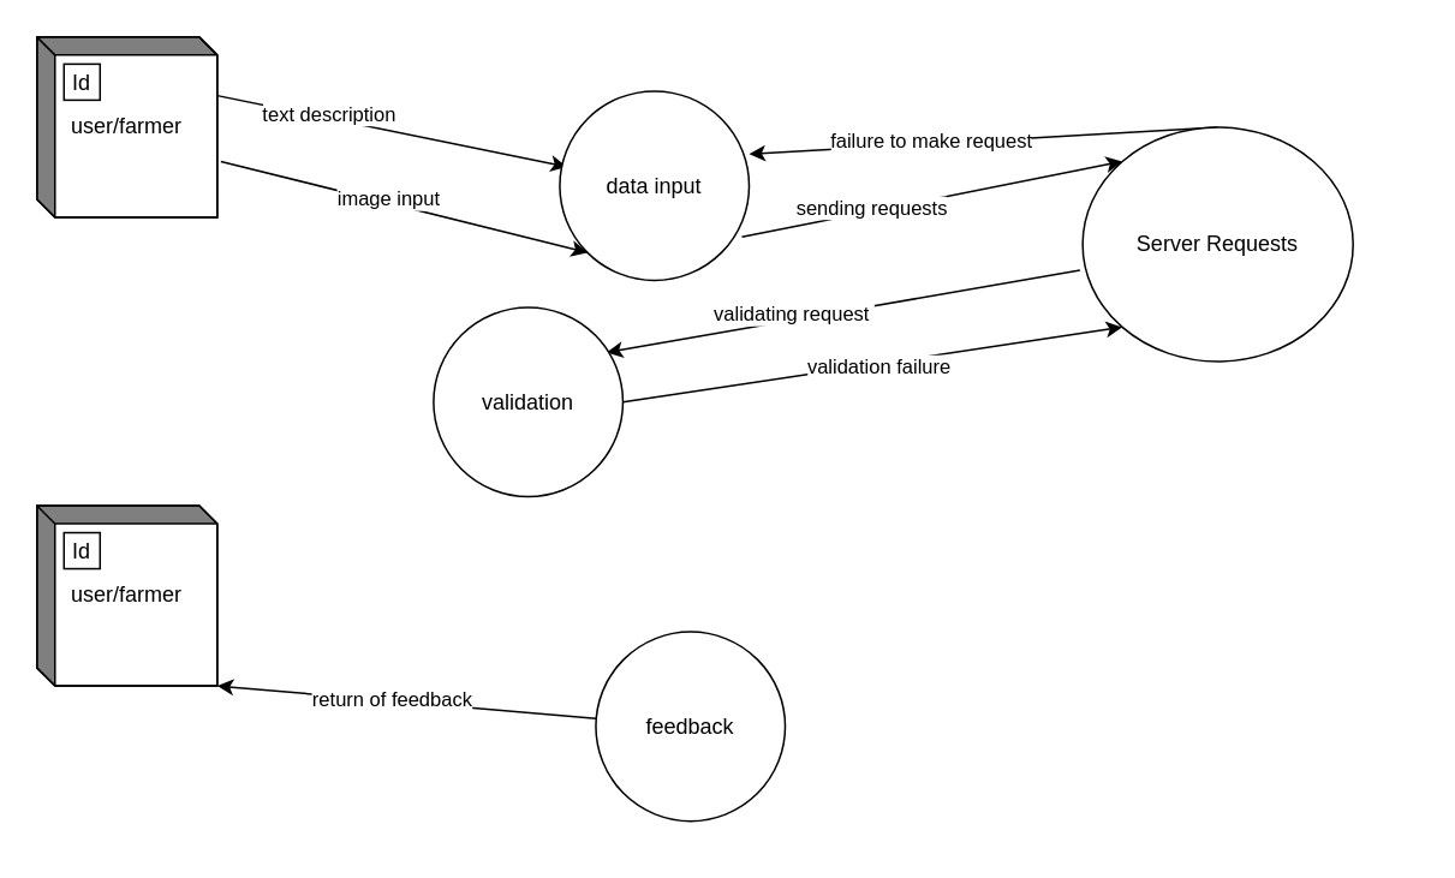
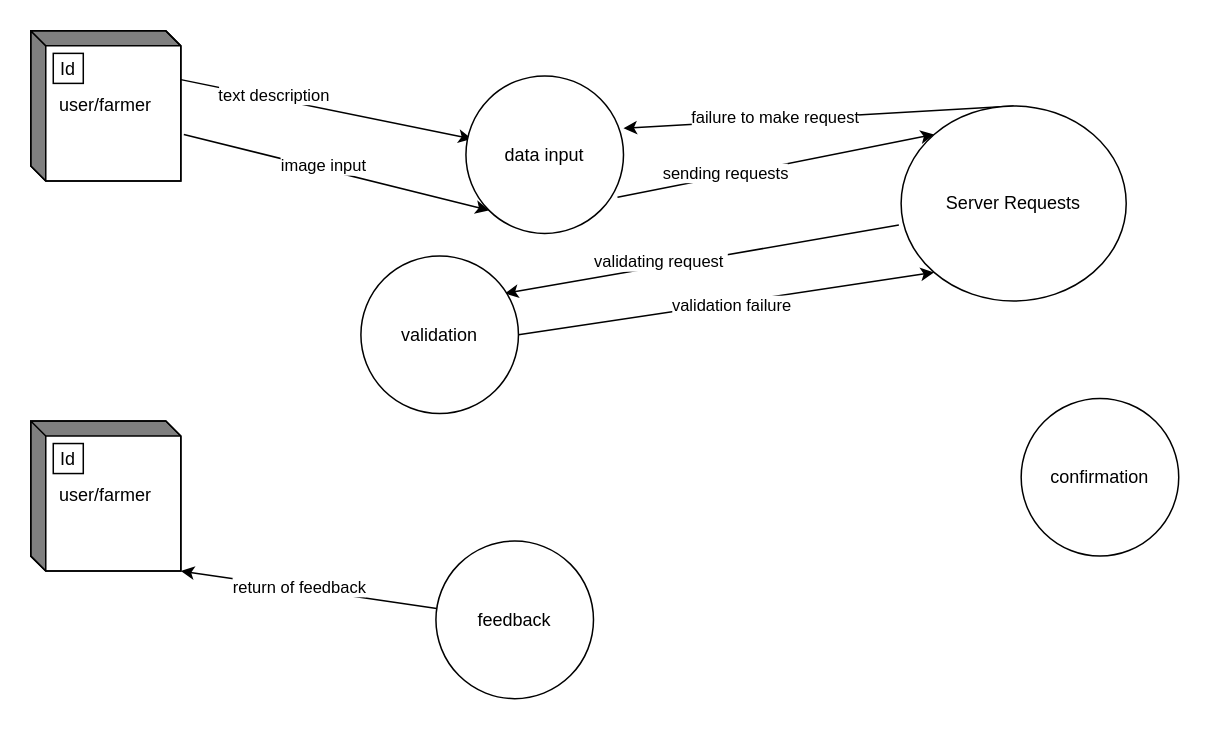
  <mxCell id="0" />
  <mxCell id="1" parent="0" />
  <mxCell id="2" value="user/farmer" style="html=1;dashed=0;whiteSpace=wrap;shape=mxgraph.dfd.externalEntity" vertex="1" parent="1"><mxGeometry x="20" y="280" width="100" height="100" as="geometry" /></mxCell>
  <mxCell id="3" value="Id" style="autosize=1;part=1;resizable=0;strokeColor=inherit;fillColor=inherit;gradientColor=inherit;" vertex="1" parent="2"><mxGeometry width="20" height="20" relative="1" as="geometry"><mxPoint x="15" y="15" as="offset" /></mxGeometry></mxCell>
  <mxCell id="4" value="user/farmer" style="html=1;dashed=0;whiteSpace=wrap;shape=mxgraph.dfd.externalEntity" vertex="1" parent="1"><mxGeometry x="20" y="20" width="100" height="100" as="geometry" /></mxCell>
  <mxCell id="5" value="Id" style="autosize=1;part=1;resizable=0;strokeColor=inherit;fillColor=inherit;gradientColor=inherit;" vertex="1" parent="4"><mxGeometry width="20" height="20" relative="1" as="geometry"><mxPoint x="15" y="15" as="offset" /></mxGeometry></mxCell>
  <mxCell id="6" value="" style="endArrow=classic;html=1;rounded=0;entryX=0.038;entryY=0.4;entryDx=0;entryDy=0;entryPerimeter=0;exitX=0;exitY=0;exitDx=100;exitDy=32.5;exitPerimeter=0;" edge="1" parent="1" source="4" target="21"><mxGeometry width="50" height="50" relative="1" as="geometry"><mxPoint x="170" y="60" as="sourcePoint" /><mxPoint x="220" y="10" as="targetPoint" /></mxGeometry></mxCell>
  <mxCell id="7" value="text description" style="edgeLabel;html=1;align=center;verticalAlign=middle;resizable=0;points=[];" connectable="0" vertex="1" parent="6"><mxGeometry x="-0.373" y="2" relative="1" as="geometry"><mxPoint as="offset" /></mxGeometry></mxCell>
  <mxCell id="8" value="" style="endArrow=classic;html=1;rounded=0;entryX=0;entryY=1;entryDx=0;entryDy=0;exitX=1.02;exitY=0.69;exitDx=0;exitDy=0;exitPerimeter=0;" edge="1" parent="1" source="4" target="21"><mxGeometry width="50" height="50" relative="1" as="geometry"><mxPoint x="200" y="150" as="sourcePoint" /><mxPoint x="250" y="100" as="targetPoint" /></mxGeometry></mxCell>
  <mxCell id="9" value="image input" style="edgeLabel;html=1;align=center;verticalAlign=middle;resizable=0;points=[];" connectable="0" vertex="1" parent="8"><mxGeometry x="-0.098" y="3" relative="1" as="geometry"><mxPoint as="offset" /></mxGeometry></mxCell>
  <mxCell id="10" value="" style="endArrow=classic;html=1;rounded=0;entryX=0;entryY=0;entryDx=0;entryDy=0;exitX=0.962;exitY=0.771;exitDx=0;exitDy=0;exitPerimeter=0;" edge="1" parent="1" source="21" target="20"><mxGeometry width="50" height="50" relative="1" as="geometry"><mxPoint x="440" y="150" as="sourcePoint" /><mxPoint x="490" y="100" as="targetPoint" /></mxGeometry></mxCell>
  <mxCell id="11" value="sending requests" style="edgeLabel;html=1;align=center;verticalAlign=middle;resizable=0;points=[];" connectable="0" vertex="1" parent="10"><mxGeometry x="-0.32" y="2" relative="1" as="geometry"><mxPoint as="offset" /></mxGeometry></mxCell>
  <mxCell id="12" value="" style="endArrow=classic;html=1;rounded=0;entryX=0;entryY=1;entryDx=0;entryDy=0;exitX=1;exitY=0.5;exitDx=0;exitDy=0;" edge="1" parent="1" source="19" target="20"><mxGeometry width="50" height="50" relative="1" as="geometry"><mxPoint x="420" y="270" as="sourcePoint" /><mxPoint x="330" y="360" as="targetPoint" /></mxGeometry></mxCell>
  <mxCell id="13" value="validation failure" style="edgeLabel;html=1;align=center;verticalAlign=middle;resizable=0;points=[];" connectable="0" vertex="1" parent="12"><mxGeometry x="0.022" y="-1" relative="1" as="geometry"><mxPoint as="offset" /></mxGeometry></mxCell>
  <mxCell id="14" value="" style="endArrow=classic;html=1;rounded=0;entryX=1;entryY=0.333;entryDx=0;entryDy=0;entryPerimeter=0;exitX=0.5;exitY=0;exitDx=0;exitDy=0;" edge="1" parent="1" source="20" target="21"><mxGeometry width="50" height="50" relative="1" as="geometry"><mxPoint x="365" y="445" as="sourcePoint" /><mxPoint x="415" y="395" as="targetPoint" /></mxGeometry></mxCell>
  <mxCell id="15" value="failure to make request" style="edgeLabel;html=1;align=center;verticalAlign=middle;resizable=0;points=[];" connectable="0" vertex="1" parent="14"><mxGeometry x="0.228" y="-2" relative="1" as="geometry"><mxPoint as="offset" /></mxGeometry></mxCell>
  <mxCell id="16" value="" style="endArrow=classic;html=1;rounded=0;entryX=0.914;entryY=0.238;entryDx=0;entryDy=0;exitX=-0.01;exitY=0.61;exitDx=0;exitDy=0;exitPerimeter=0;entryPerimeter=0;" edge="1" parent="1" source="20" target="19"><mxGeometry width="50" height="50" relative="1" as="geometry"><mxPoint x="430" y="310" as="sourcePoint" /><mxPoint x="480" y="260" as="targetPoint" /></mxGeometry></mxCell>
  <mxCell id="17" value="validating request&amp;nbsp;" style="edgeLabel;html=1;align=center;verticalAlign=middle;resizable=0;points=[];" connectable="0" vertex="1" parent="16"><mxGeometry x="0.21" y="-3" relative="1" as="geometry"><mxPoint as="offset" /></mxGeometry></mxCell>
+ <mxCell id="18" value="confirmation" style="shape=ellipse;html=1;dashed=0;whiteSpace=wrap;aspect=fixed;perimeter=ellipsePerimeter;" vertex="1" parent="1"><mxGeometry x="680" y="265" width="105" height="105" as="geometry" /></mxCell>
  <mxCell id="19" value="validation" style="shape=ellipse;html=1;dashed=0;whiteSpace=wrap;aspect=fixed;perimeter=ellipsePerimeter;" vertex="1" parent="1"><mxGeometry x="240" y="170" width="105" height="105" as="geometry" /></mxCell>
  <mxCell id="20" value="Server Requests" style="shape=ellipse;html=1;dashed=0;whiteSpace=wrap;aspect=fixed;perimeter=ellipsePerimeter;" vertex="1" parent="1"><mxGeometry x="600" y="70" width="150" height="130" as="geometry" /></mxCell>
  <mxCell id="21" value="data input" style="shape=ellipse;html=1;dashed=0;whiteSpace=wrap;aspect=fixed;perimeter=ellipsePerimeter;" vertex="1" parent="1"><mxGeometry x="310" y="50" width="105" height="105" as="geometry" /></mxCell>
- <mxCell id="22" value="feedback" style="shape=ellipse;html=1;dashed=0;whiteSpace=wrap;aspect=fixed;perimeter=ellipsePerimeter;" vertex="1" parent="1"><mxGeometry x="330" y="350" width="105" height="105" as="geometry" /></mxCell>
+ <mxCell id="22" value="feedback" style="shape=ellipse;html=1;dashed=0;whiteSpace=wrap;aspect=fixed;perimeter=ellipsePerimeter;" vertex="1" parent="1"><mxGeometry x="290" y="360" width="105" height="105" as="geometry" /></mxCell>
  <mxCell id="23" value="" style="endArrow=classic;html=1;rounded=0;entryX=1;entryY=1;entryDx=0;entryDy=0;entryPerimeter=0;" edge="1" parent="1" source="22" target="2"><mxGeometry width="50" height="50" relative="1" as="geometry"><mxPoint x="370" y="250" as="sourcePoint" /><mxPoint x="420" y="200" as="targetPoint" /></mxGeometry></mxCell>
  <mxCell id="24" value="return of feedback" style="edgeLabel;html=1;align=center;verticalAlign=middle;resizable=0;points=[];" connectable="0" vertex="1" parent="23"><mxGeometry x="0.086" y="-1" relative="1" as="geometry"><mxPoint x="1" as="offset" /></mxGeometry></mxCell>
